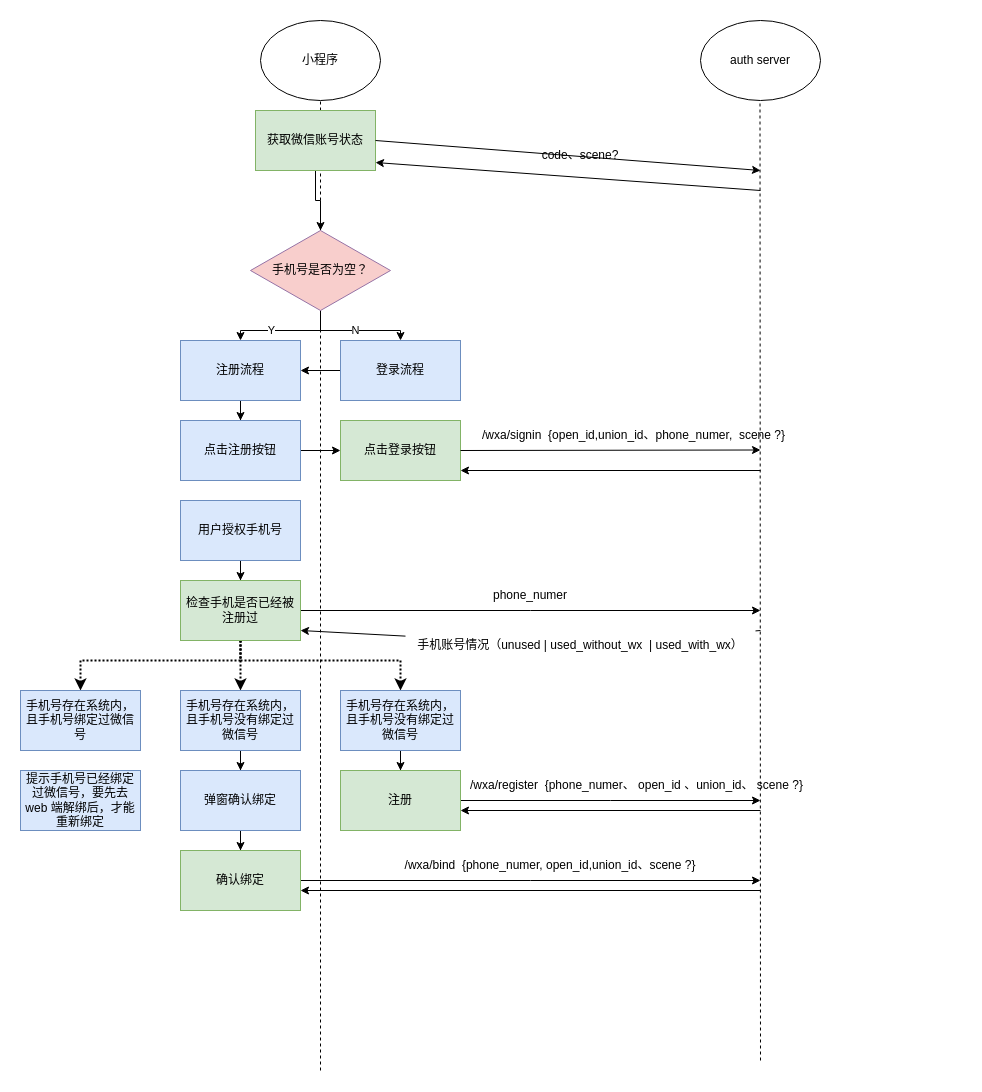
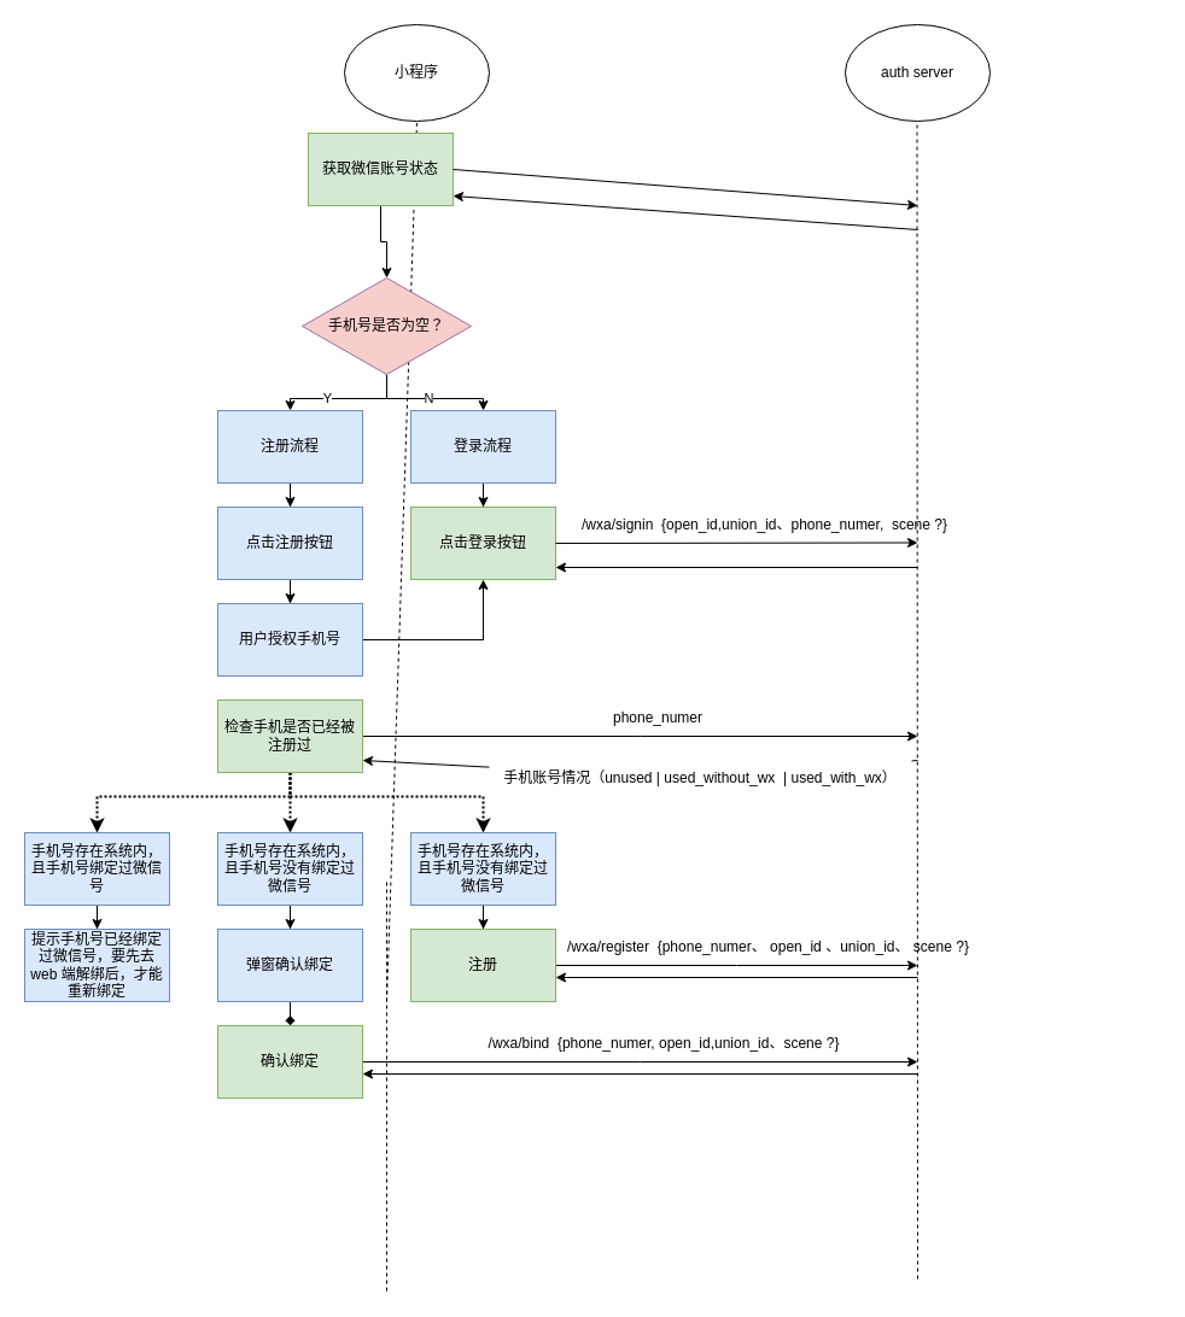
  <mxCell id="0" />
  <mxCell id="1" parent="0" />
- <mxCell id="2" value="小程序" style="ellipse;whiteSpace=wrap;html=1;" vertex="1" parent="1"><mxGeometry x="260" y="20" width="120" height="80" as="geometry" /></mxCell>
+ <mxCell id="2" value="小程序" style="ellipse;whiteSpace=wrap;html=1;" vertex="1" parent="1"><mxGeometry x="285" y="20" width="120" height="80" as="geometry" /></mxCell>
  <mxCell id="3" value="" style="endArrow=none;dashed=1;html=1;rounded=0;entryX=0.5;entryY=1;entryDx=0;entryDy=0;startArrow=none;" edge="1" parent="1" target="2"><mxGeometry width="50" height="50" relative="1" as="geometry"><mxPoint x="320" y="830" as="sourcePoint" /><mxPoint x="540" y="270" as="targetPoint" /></mxGeometry></mxCell>
  <mxCell id="4" value="auth server" style="ellipse;whiteSpace=wrap;html=1;" vertex="1" parent="1"><mxGeometry x="700" y="20" width="120" height="80" as="geometry" /></mxCell>
  <mxCell id="5" value="" style="endArrow=none;dashed=1;html=1;rounded=0;entryX=0.5;entryY=1;entryDx=0;entryDy=0;" edge="1" parent="1"><mxGeometry width="50" height="50" relative="1" as="geometry"><mxPoint x="760" y="1060" as="sourcePoint" /><mxPoint x="759.5" y="100" as="targetPoint" /></mxGeometry></mxCell>
  <mxCell id="6" style="edgeStyle=orthogonalEdgeStyle;rounded=0;orthogonalLoop=1;jettySize=auto;html=1;entryX=0.5;entryY=0;entryDx=0;entryDy=0;" edge="1" parent="1" source="7" target="13"><mxGeometry relative="1" as="geometry" /></mxCell>
  <mxCell id="7" value="获取微信账号状态" style="rounded=0;whiteSpace=wrap;html=1;fillColor=#d5e8d4;strokeColor=#82b366;" vertex="1" parent="1"><mxGeometry x="255" y="110" width="120" height="60" as="geometry" /></mxCell>
  <mxCell id="8" value="" style="endArrow=classic;html=1;rounded=0;exitX=1;exitY=0.5;exitDx=0;exitDy=0;" edge="1" parent="1" source="7"><mxGeometry width="50" height="50" relative="1" as="geometry"><mxPoint x="490" y="320" as="sourcePoint" /><mxPoint x="760" y="170" as="targetPoint" /></mxGeometry></mxCell>
  <mxCell id="9" value="" style="endArrow=classic;html=1;rounded=0;entryX=1;entryY=0.867;entryDx=0;entryDy=0;entryPerimeter=0;" edge="1" parent="1" target="7"><mxGeometry width="50" height="50" relative="1" as="geometry"><mxPoint x="760" y="190" as="sourcePoint" /><mxPoint x="320" y="240" as="targetPoint" /></mxGeometry></mxCell>
  <mxCell id="10" style="edgeStyle=orthogonalEdgeStyle;rounded=0;orthogonalLoop=1;jettySize=auto;html=1;" edge="1" parent="1" source="13" target="17"><mxGeometry relative="1" as="geometry" /></mxCell>
  <mxCell id="11" value="Y" style="edgeLabel;html=1;align=center;verticalAlign=middle;resizable=0;points=[];" vertex="1" connectable="0" parent="10"><mxGeometry x="0.273" y="-1" relative="1" as="geometry"><mxPoint as="offset" /></mxGeometry></mxCell>
  <mxCell id="12" value="N" style="edgeStyle=orthogonalEdgeStyle;rounded=0;orthogonalLoop=1;jettySize=auto;html=1;" edge="1" parent="1" source="13" target="15"><mxGeometry relative="1" as="geometry" /></mxCell>
  <mxCell id="13" value="手机号是否为空？" style="rhombus;whiteSpace=wrap;html=1;fillColor=#f8cecc;strokeColor=#9673a6;" vertex="1" parent="1"><mxGeometry x="250" y="230" width="140" height="80" as="geometry" /></mxCell>
- <mxCell id="14" style="edgeStyle=orthogonalEdgeStyle;rounded=0;orthogonalLoop=1;jettySize=auto;html=1;" edge="1" parent="1" source="15" target="17"><mxGeometry relative="1" as="geometry" /></mxCell>
+ <mxCell id="14" style="edgeStyle=orthogonalEdgeStyle;rounded=0;orthogonalLoop=1;jettySize=auto;html=1;" edge="1" parent="1" source="15" target="18"><mxGeometry relative="1" as="geometry" /></mxCell>
  <mxCell id="15" value="登录流程" style="rounded=0;whiteSpace=wrap;html=1;fillColor=#dae8fc;strokeColor=#6c8ebf;" vertex="1" parent="1"><mxGeometry x="340" y="340" width="120" height="60" as="geometry" /></mxCell>
  <mxCell id="16" style="edgeStyle=orthogonalEdgeStyle;rounded=0;orthogonalLoop=1;jettySize=auto;html=1;" edge="1" parent="1" source="17" target="22"><mxGeometry relative="1" as="geometry" /></mxCell>
  <mxCell id="17" value="注册流程" style="rounded=0;whiteSpace=wrap;html=1;fillColor=#dae8fc;strokeColor=#6c8ebf;" vertex="1" parent="1"><mxGeometry x="180" y="340" width="120" height="60" as="geometry" /></mxCell>
  <mxCell id="18" value="点击登录按钮" style="rounded=0;whiteSpace=wrap;html=1;fillColor=#d5e8d4;strokeColor=#82b366;" vertex="1" parent="1"><mxGeometry x="340" y="420" width="120" height="60" as="geometry" /></mxCell>
  <mxCell id="19" value="" style="endArrow=classic;html=1;rounded=0;exitX=1;exitY=0.5;exitDx=0;exitDy=0;" edge="1" parent="1" source="18"><mxGeometry width="50" height="50" relative="1" as="geometry"><mxPoint x="470" y="450" as="sourcePoint" /><mxPoint x="760" y="449.5" as="targetPoint" /></mxGeometry></mxCell>
  <mxCell id="20" value="/wxa/signin&amp;nbsp; {open_id,&lt;span style=&quot;text-align: center;&quot;&gt;union_id、&lt;/span&gt;phone_numer,&amp;nbsp;&amp;nbsp;scene ?}" style="text;html=1;strokeColor=none;fillColor=none;align=left;verticalAlign=middle;whiteSpace=wrap;rounded=0;" vertex="1" parent="1"><mxGeometry x="480" y="420" width="480" height="30" as="geometry" /></mxCell>
- <mxCell id="21" style="edgeStyle=orthogonalEdgeStyle;rounded=0;orthogonalLoop=1;jettySize=auto;html=1;" edge="1" parent="1" source="22" target="18"><mxGeometry relative="1" as="geometry" /></mxCell>
+ <mxCell id="21" style="edgeStyle=orthogonalEdgeStyle;rounded=0;orthogonalLoop=1;jettySize=auto;html=1;" edge="1" parent="1" source="22" target="24"><mxGeometry relative="1" as="geometry" /></mxCell>
  <mxCell id="22" value="点击注册按钮" style="rounded=0;whiteSpace=wrap;html=1;fillColor=#dae8fc;strokeColor=#6c8ebf;" vertex="1" parent="1"><mxGeometry x="180" y="420" width="120" height="60" as="geometry" /></mxCell>
- <mxCell id="23" style="edgeStyle=orthogonalEdgeStyle;rounded=0;orthogonalLoop=1;jettySize=auto;html=1;" edge="1" parent="1" source="24" target="29"><mxGeometry relative="1" as="geometry" /></mxCell>
+ <mxCell id="23" style="edgeStyle=orthogonalEdgeStyle;rounded=0;orthogonalLoop=1;jettySize=auto;html=1;" edge="1" parent="1" source="24" target="18"><mxGeometry relative="1" as="geometry" /></mxCell>
  <mxCell id="24" value="用户授权手机号" style="rounded=0;whiteSpace=wrap;html=1;fillColor=#dae8fc;strokeColor=#6c8ebf;" vertex="1" parent="1"><mxGeometry x="180" y="500" width="120" height="60" as="geometry" /></mxCell>
  <mxCell id="25" style="edgeStyle=orthogonalEdgeStyle;rounded=0;orthogonalLoop=1;jettySize=auto;html=1;" edge="1" parent="1" source="29"><mxGeometry relative="1" as="geometry"><mxPoint x="760" y="610" as="targetPoint" /></mxGeometry></mxCell>
  <mxCell id="26" style="edgeStyle=orthogonalEdgeStyle;rounded=0;orthogonalLoop=1;jettySize=auto;html=1;dashed=1;dashPattern=1 1;strokeWidth=2;" edge="1" parent="1" source="29" target="46"><mxGeometry relative="1" as="geometry"><Array as="points"><mxPoint x="240" y="660" /><mxPoint x="80" y="660" /></Array></mxGeometry></mxCell>
  <mxCell id="27" style="edgeStyle=orthogonalEdgeStyle;rounded=0;orthogonalLoop=1;jettySize=auto;html=1;dashed=1;dashPattern=1 1;strokeWidth=2;" edge="1" parent="1" source="29" target="33"><mxGeometry relative="1" as="geometry" /></mxCell>
  <mxCell id="28" style="edgeStyle=orthogonalEdgeStyle;rounded=0;orthogonalLoop=1;jettySize=auto;html=1;strokeWidth=2;dashed=1;dashPattern=1 1;" edge="1" parent="1" source="29" target="36"><mxGeometry relative="1" as="geometry"><Array as="points"><mxPoint x="240" y="660" /><mxPoint x="400" y="660" /></Array></mxGeometry></mxCell>
  <mxCell id="29" value="检查手机是否已经被注册过" style="rounded=0;whiteSpace=wrap;html=1;fillColor=#d5e8d4;strokeColor=#82b366;" vertex="1" parent="1"><mxGeometry x="180" y="580" width="120" height="60" as="geometry" /></mxCell>
  <mxCell id="30" value="" style="endArrow=classic;html=1;rounded=0;" edge="1" parent="1"><mxGeometry width="50" height="50" relative="1" as="geometry"><mxPoint x="760" y="470" as="sourcePoint" /><mxPoint x="460" y="470" as="targetPoint" /></mxGeometry></mxCell>
  <mxCell id="31" value="" style="endArrow=classic;html=1;rounded=0;startArrow=none;" edge="1" parent="1" source="52"><mxGeometry width="50" height="50" relative="1" as="geometry"><mxPoint x="760" y="630" as="sourcePoint" /><mxPoint x="300" y="630" as="targetPoint" /></mxGeometry></mxCell>
  <mxCell id="32" style="edgeStyle=orthogonalEdgeStyle;rounded=0;orthogonalLoop=1;jettySize=auto;html=1;" edge="1" parent="1" source="33" target="38"><mxGeometry relative="1" as="geometry" /></mxCell>
  <mxCell id="33" value="手机号存在系统内，且手机号没有绑定过微信号" style="rounded=0;whiteSpace=wrap;html=1;fillColor=#dae8fc;strokeColor=#6c8ebf;" vertex="1" parent="1"><mxGeometry x="180" y="690" width="120" height="60" as="geometry" /></mxCell>
  <mxCell id="34" value="" style="endArrow=none;dashed=1;html=1;rounded=0;entryX=0.5;entryY=1;entryDx=0;entryDy=0;" edge="1" parent="1"><mxGeometry width="50" height="50" relative="1" as="geometry"><mxPoint x="320" y="1070" as="sourcePoint" /><mxPoint x="320" y="730" as="targetPoint" /></mxGeometry></mxCell>
  <mxCell id="35" style="edgeStyle=orthogonalEdgeStyle;rounded=0;orthogonalLoop=1;jettySize=auto;html=1;strokeWidth=1;" edge="1" parent="1" source="36" target="49"><mxGeometry relative="1" as="geometry" /></mxCell>
  <mxCell id="36" value="手机号存在系统内，且手机号没有绑定过微信号" style="rounded=0;whiteSpace=wrap;html=1;fillColor=#dae8fc;strokeColor=#6c8ebf;" vertex="1" parent="1"><mxGeometry x="340" y="690" width="120" height="60" as="geometry" /></mxCell>
- <mxCell id="37" style="edgeStyle=orthogonalEdgeStyle;rounded=0;orthogonalLoop=1;jettySize=auto;html=1;" edge="1" parent="1" source="38" target="43"><mxGeometry relative="1" as="geometry" /></mxCell>
+ <mxCell id="37" style="edgeStyle=orthogonalEdgeStyle;rounded=0;orthogonalLoop=1;jettySize=auto;html=1;endArrow=diamond;" edge="1" parent="1" source="38" target="43"><mxGeometry relative="1" as="geometry" /></mxCell>
  <mxCell id="38" value="弹窗确认绑定" style="rounded=0;whiteSpace=wrap;html=1;fillColor=#dae8fc;strokeColor=#6c8ebf;" vertex="1" parent="1"><mxGeometry x="180" y="770" width="120" height="60" as="geometry" /></mxCell>
- <mxCell id="39" value="phone_numer" style="text;html=1;strokeColor=none;fillColor=none;align=center;verticalAlign=middle;whiteSpace=wrap;rounded=0;" vertex="1" parent="1"><mxGeometry x="415" y="580" width="230" height="30" as="geometry" /></mxCell>
+ <mxCell id="39" value="phone_numer" style="text;html=1;strokeColor=none;fillColor=none;align=center;verticalAlign=middle;whiteSpace=wrap;rounded=0;" vertex="1" parent="1"><mxGeometry x="430" y="580" width="230" height="30" as="geometry" /></mxCell>
  <mxCell id="40" value="" style="endArrow=classic;html=1;rounded=0;" edge="1" parent="1"><mxGeometry width="50" height="50" relative="1" as="geometry"><mxPoint x="760" y="810" as="sourcePoint" /><mxPoint x="460" y="810" as="targetPoint" /></mxGeometry></mxCell>
  <mxCell id="41" value="/wxa/register&amp;nbsp; {phone_numer、 open_id 、&lt;span style=&quot;text-align: center;&quot;&gt;union_id、&lt;/span&gt;&amp;nbsp;scene ?}" style="text;html=1;strokeColor=none;fillColor=none;align=left;verticalAlign=middle;whiteSpace=wrap;rounded=0;" vertex="1" parent="1"><mxGeometry x="467.5" y="770" width="472.5" height="30" as="geometry" /></mxCell>
  <mxCell id="42" style="edgeStyle=orthogonalEdgeStyle;rounded=0;orthogonalLoop=1;jettySize=auto;html=1;" edge="1" parent="1" source="43"><mxGeometry relative="1" as="geometry"><mxPoint x="760" y="880" as="targetPoint" /></mxGeometry></mxCell>
  <mxCell id="43" value="确认绑定" style="rounded=0;whiteSpace=wrap;html=1;fillColor=#d5e8d4;strokeColor=#82b366;" vertex="1" parent="1"><mxGeometry x="180" y="850" width="120" height="60" as="geometry" /></mxCell>
  <mxCell id="44" value="/wxa/bind&amp;nbsp; {phone_numer, open_id,union_id、scene ?}" style="text;html=1;strokeColor=none;fillColor=none;align=center;verticalAlign=middle;whiteSpace=wrap;rounded=0;" vertex="1" parent="1"><mxGeometry x="380" y="850" width="340" height="30" as="geometry" /></mxCell>
+ <mxCell id="45" style="edgeStyle=orthogonalEdgeStyle;rounded=0;orthogonalLoop=1;jettySize=auto;html=1;" edge="1" parent="1" source="46" target="47"><mxGeometry relative="1" as="geometry" /></mxCell>
  <mxCell id="46" value="手机号存在系统内，且手机号绑定过微信号" style="rounded=0;whiteSpace=wrap;html=1;fillColor=#dae8fc;strokeColor=#6c8ebf;" vertex="1" parent="1"><mxGeometry x="20" y="690" width="120" height="60" as="geometry" /></mxCell>
  <mxCell id="47" value="提示手机号已经绑定过微信号，要先去 web 端解绑后，才能重新绑定" style="rounded=0;whiteSpace=wrap;html=1;fillColor=#dae8fc;strokeColor=#6c8ebf;" vertex="1" parent="1"><mxGeometry x="20" y="770" width="120" height="60" as="geometry" /></mxCell>
  <mxCell id="48" style="edgeStyle=orthogonalEdgeStyle;rounded=0;orthogonalLoop=1;jettySize=auto;html=1;" edge="1" parent="1" source="49"><mxGeometry relative="1" as="geometry"><mxPoint x="760" y="800" as="targetPoint" /></mxGeometry></mxCell>
  <mxCell id="49" value="注册" style="rounded=0;whiteSpace=wrap;html=1;fillColor=#d5e8d4;strokeColor=#82b366;" vertex="1" parent="1"><mxGeometry x="340" y="770" width="120" height="60" as="geometry" /></mxCell>
- <mxCell id="50" value="code、scene?" style="text;html=1;strokeColor=none;fillColor=none;align=center;verticalAlign=middle;whiteSpace=wrap;rounded=0;" vertex="1" parent="1"><mxGeometry x="480" y="140" width="200" height="30" as="geometry" /></mxCell>
  <mxCell id="51" value="" style="endArrow=classic;html=1;rounded=0;" edge="1" parent="1"><mxGeometry width="50" height="50" relative="1" as="geometry"><mxPoint x="760" y="890" as="sourcePoint" /><mxPoint x="300" y="890" as="targetPoint" /></mxGeometry></mxCell>
  <mxCell id="52" value="手机账号情况（unused | used_without_wx&amp;nbsp; | used_with_wx）" style="text;html=1;strokeColor=none;fillColor=none;align=center;verticalAlign=middle;whiteSpace=wrap;rounded=0;" vertex="1" parent="1"><mxGeometry x="405" y="630" width="350" height="30" as="geometry" /></mxCell>
  <mxCell id="53" value="" style="endArrow=none;html=1;rounded=0;" edge="1" parent="1" target="52"><mxGeometry width="50" height="50" relative="1" as="geometry"><mxPoint x="760" y="630" as="sourcePoint" /><mxPoint x="300" y="630" as="targetPoint" /></mxGeometry></mxCell>
